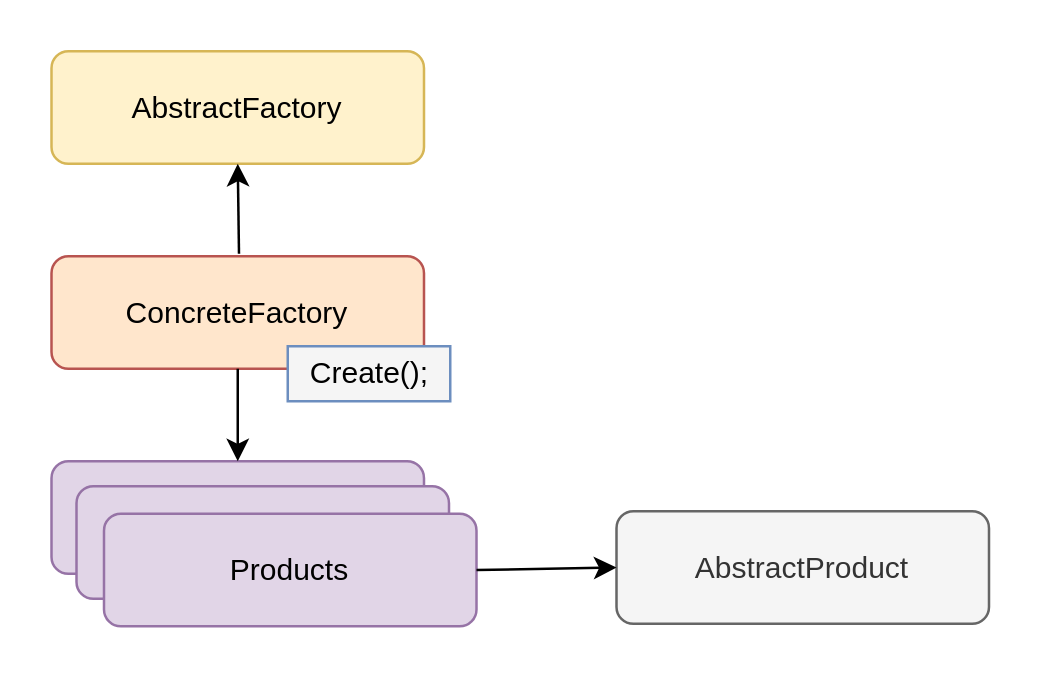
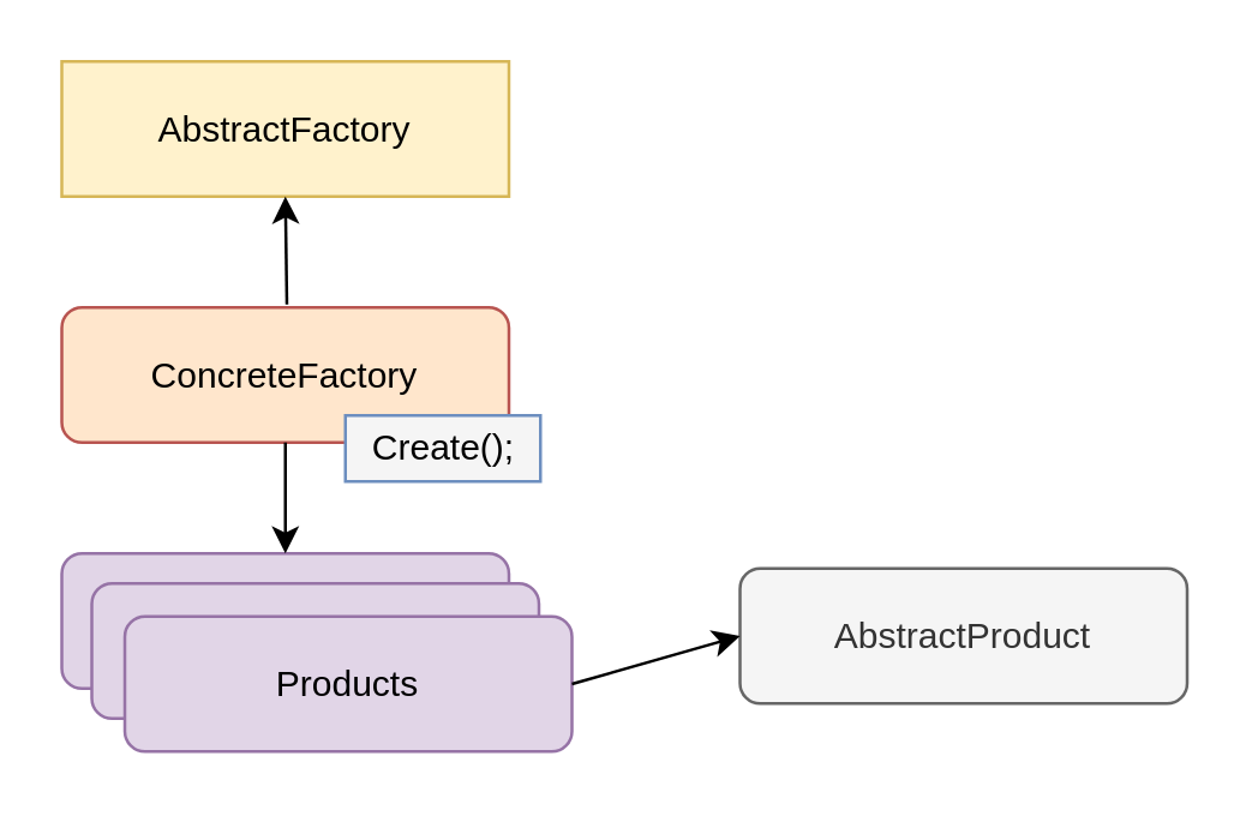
  <mxCell id="0" />
  <mxCell id="1" parent="0" />
- <mxCell id="2" value="AbstractFactory" style="rounded=1;whiteSpace=wrap;html=1;fillColor=#fff2cc;strokeColor=#d6b656;" vertex="1" parent="1"><mxGeometry x="20" y="20" width="149" height="45" as="geometry" /></mxCell>
+ <mxCell id="2" value="AbstractFactory" style="whiteSpace=wrap;html=1;fillColor=#fff2cc;strokeColor=#d6b656;rounded=0;" vertex="1" parent="1"><mxGeometry x="20" y="20" width="149" height="45" as="geometry" /></mxCell>
  <mxCell id="3" value="ConcreteFactory" style="rounded=1;whiteSpace=wrap;html=1;fillColor=#ffe6cc;strokeColor=#b85450;" vertex="1" parent="1"><mxGeometry x="20" y="102" width="149" height="45" as="geometry" /></mxCell>
  <mxCell id="4" value="Products" style="rounded=1;whiteSpace=wrap;html=1;fillColor=#e1d5e7;strokeColor=#9673a6;" vertex="1" parent="1"><mxGeometry x="20" y="184" width="149" height="45" as="geometry" /></mxCell>
  <mxCell id="5" value="Products" style="rounded=1;whiteSpace=wrap;html=1;fillColor=#e1d5e7;strokeColor=#9673a6;" vertex="1" parent="1"><mxGeometry x="30" y="194" width="149" height="45" as="geometry" /></mxCell>
  <mxCell id="6" value="Products" style="rounded=1;whiteSpace=wrap;html=1;fillColor=#e1d5e7;strokeColor=#9673a6;" vertex="1" parent="1"><mxGeometry x="41" y="205" width="149" height="45" as="geometry" /></mxCell>
- <mxCell id="7" value="AbstractProduct" style="rounded=1;whiteSpace=wrap;html=1;fillColor=#f5f5f5;strokeColor=#666666;fontColor=#333333;" vertex="1" parent="1"><mxGeometry x="246" y="204" width="149" height="45" as="geometry" /></mxCell>
+ <mxCell id="7" value="AbstractProduct" style="rounded=1;whiteSpace=wrap;html=1;fillColor=#f5f5f5;strokeColor=#666666;fontColor=#333333;" vertex="1" parent="1"><mxGeometry x="246" y="189" width="149" height="45" as="geometry" /></mxCell>
  <mxCell id="8" value="" style="endArrow=classic;html=1;entryX=0;entryY=0.5;entryDx=0;entryDy=0;exitX=1;exitY=0.5;exitDx=0;exitDy=0;" edge="1" parent="1" source="6" target="7"><mxGeometry width="50" height="50" relative="1" as="geometry"><mxPoint x="20" y="668" as="sourcePoint" /><mxPoint x="70" y="618" as="targetPoint" /></mxGeometry></mxCell>
  <mxCell id="9" value="" style="endArrow=classic;html=1;entryX=0.5;entryY=1;entryDx=0;entryDy=0;" edge="1" parent="1" target="2"><mxGeometry width="50" height="50" relative="1" as="geometry"><mxPoint x="95" y="101" as="sourcePoint" /><mxPoint x="70" y="618" as="targetPoint" /></mxGeometry></mxCell>
  <mxCell id="10" value="" style="endArrow=classic;html=1;entryX=0.5;entryY=0;entryDx=0;entryDy=0;exitX=0.5;exitY=1;exitDx=0;exitDy=0;" edge="1" parent="1" source="3" target="4"><mxGeometry width="50" height="50" relative="1" as="geometry"><mxPoint x="20" y="668" as="sourcePoint" /><mxPoint x="70" y="618" as="targetPoint" /></mxGeometry></mxCell>
  <mxCell id="11" value="Create();" style="rounded=0;whiteSpace=wrap;html=1;fillColor=#f5f5f5;strokeColor=#6c8ebf;" vertex="1" parent="1"><mxGeometry x="114.5" y="138" width="65" height="22" as="geometry" /></mxCell>
